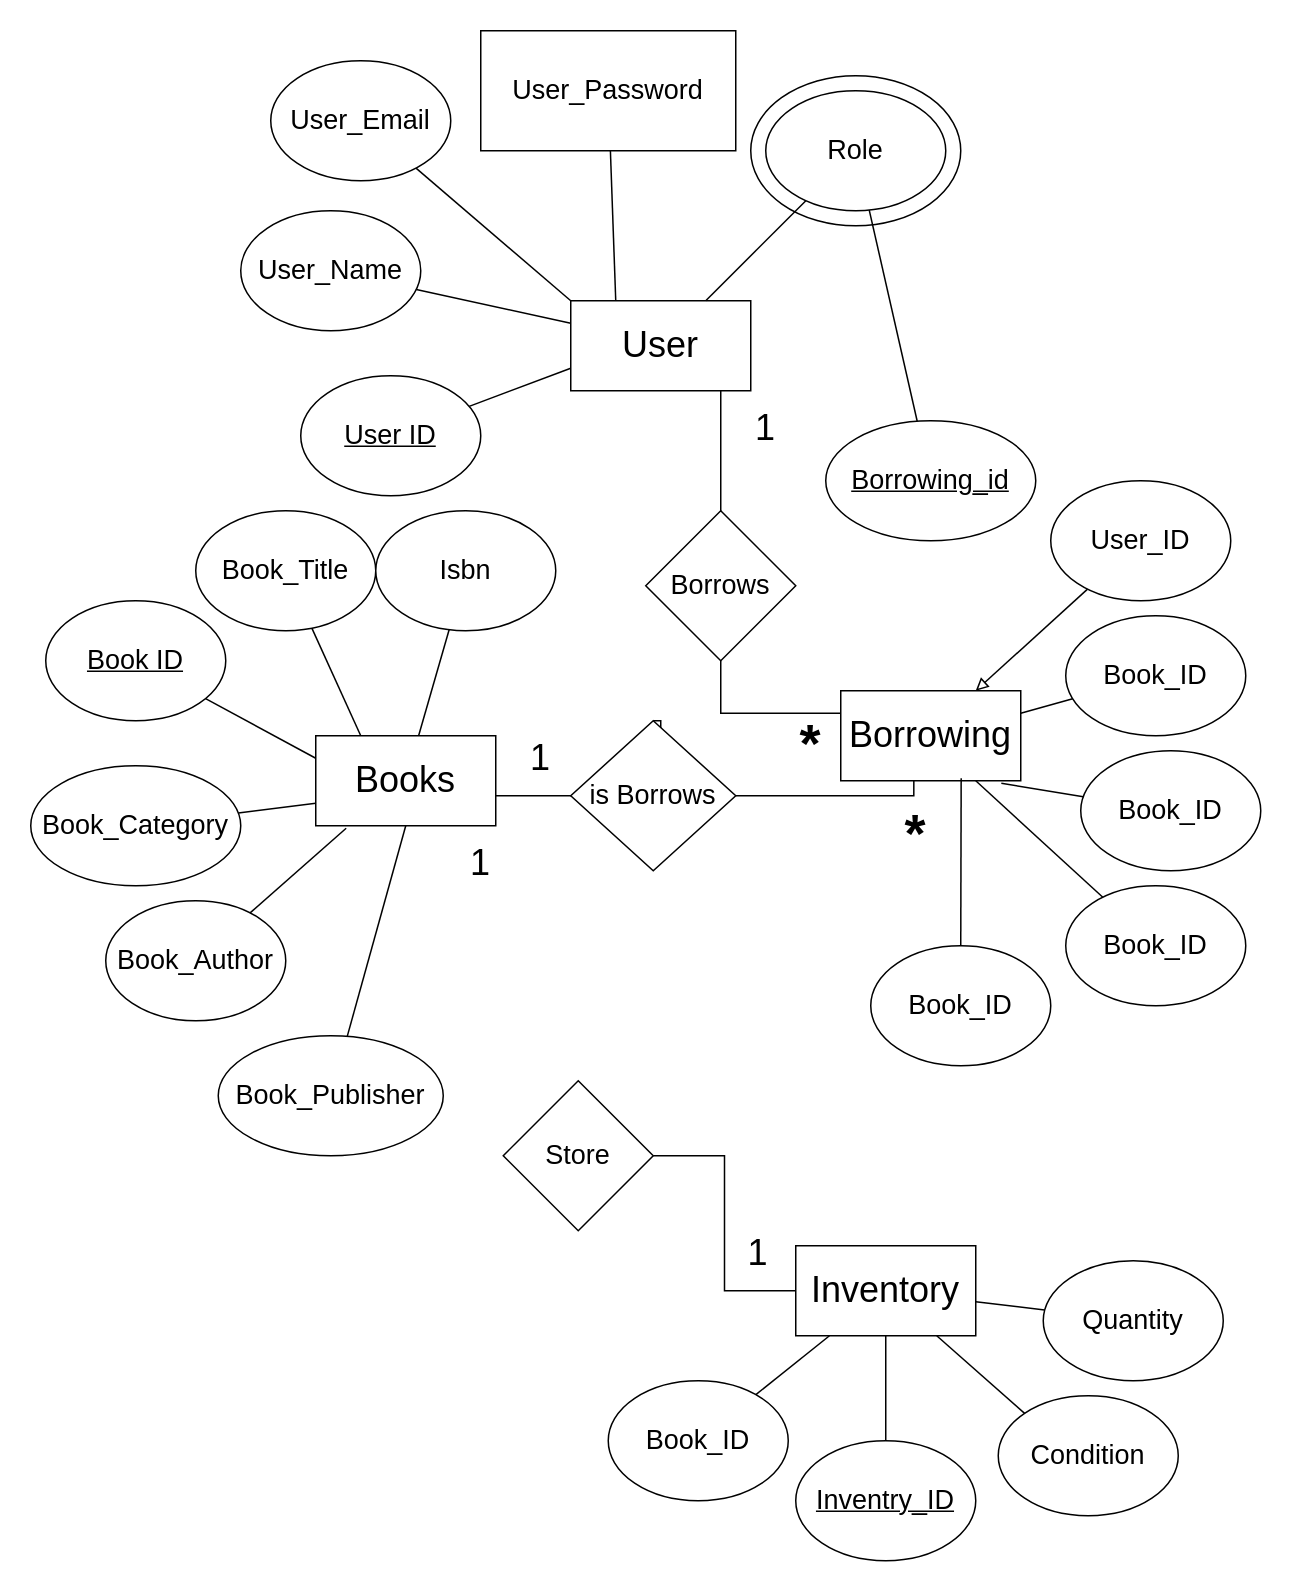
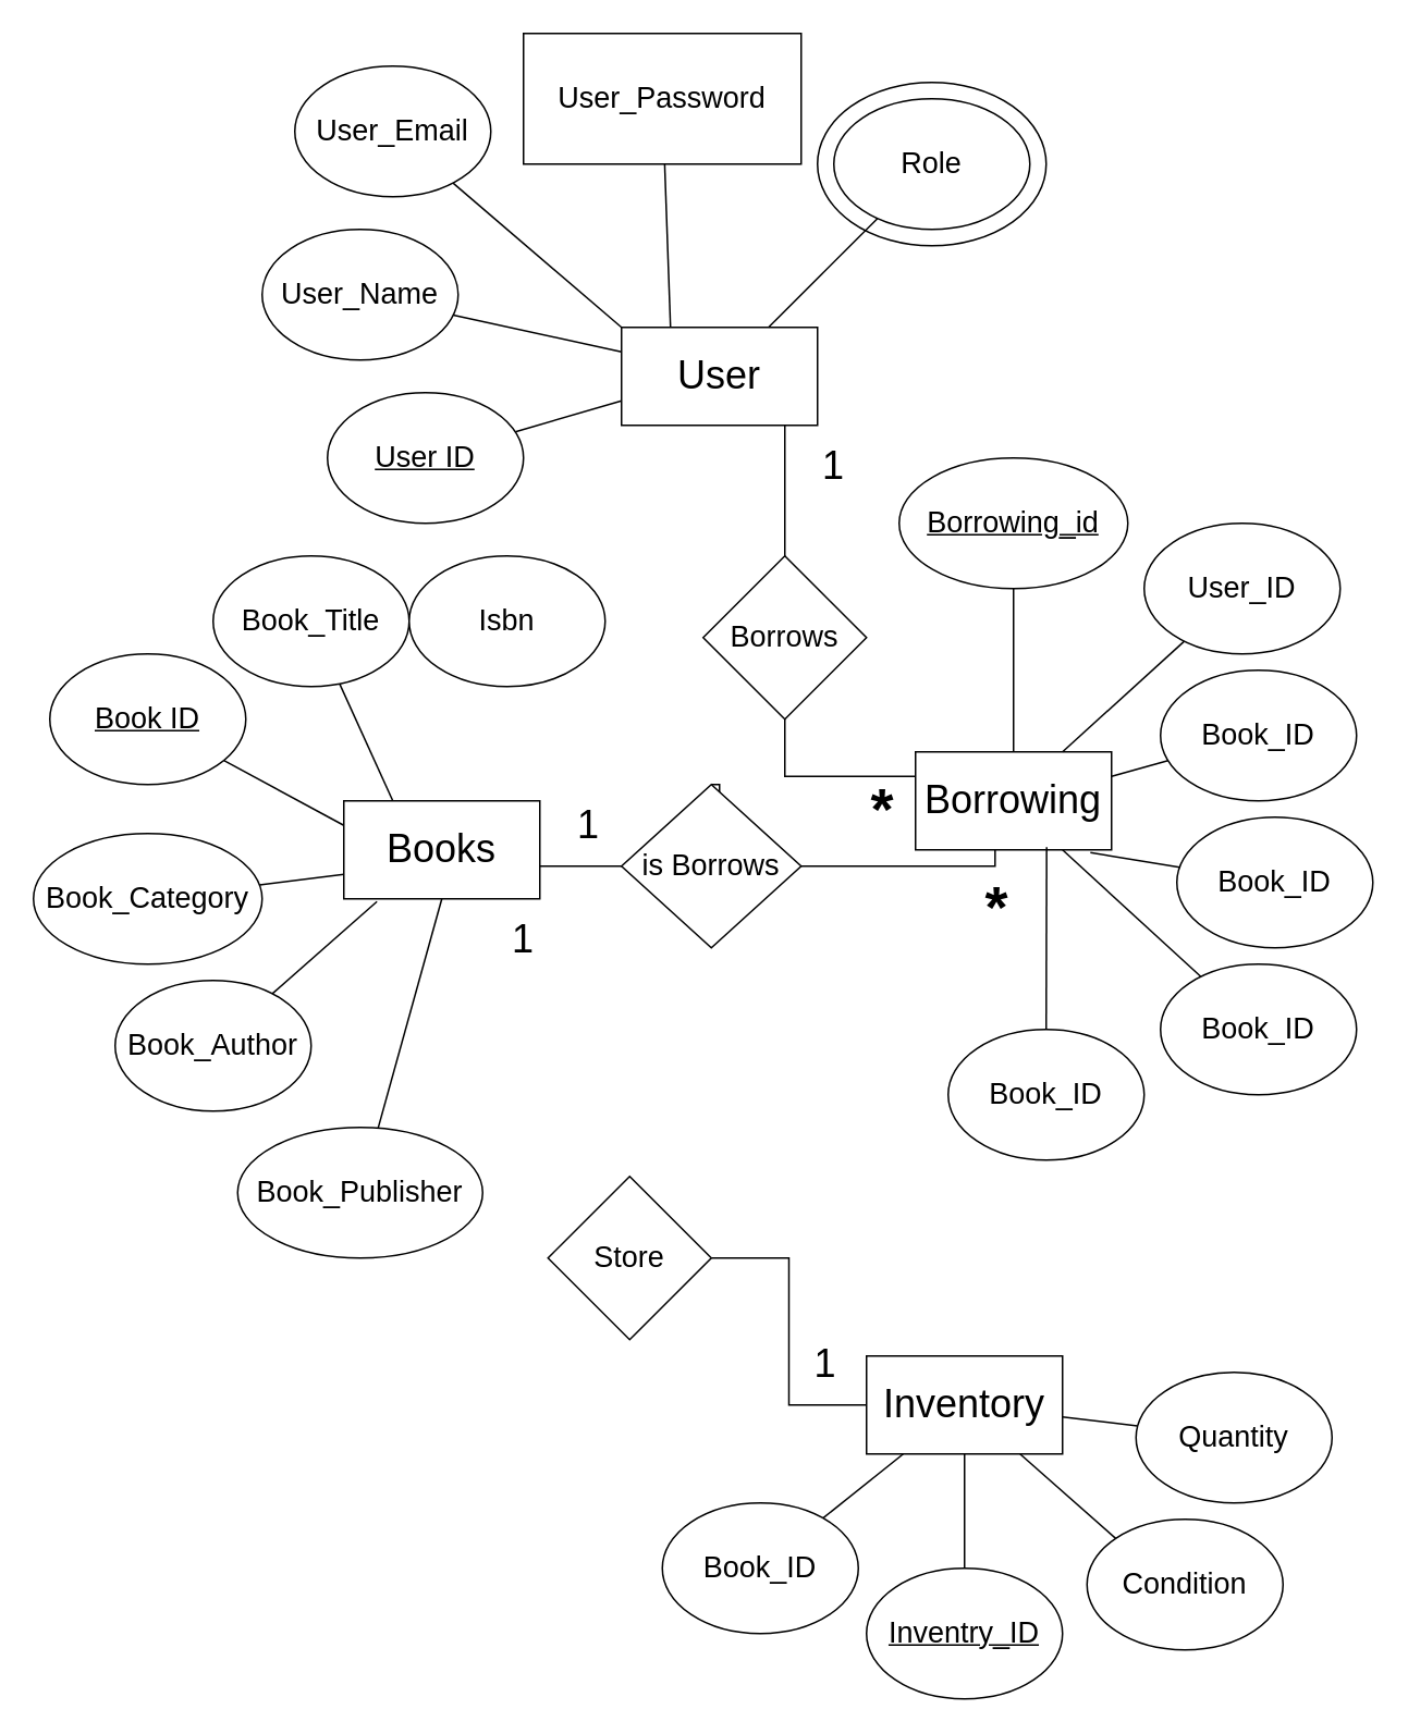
  <mxCell id="0" />
  <mxCell id="1" parent="0" />
  <mxCell id="2" value="" style="ellipse;whiteSpace=wrap;html=1;" vertex="1" parent="1"><mxGeometry x="500" y="50" width="140" height="100" as="geometry" /></mxCell>
  <mxCell id="3" style="edgeStyle=orthogonalEdgeStyle;rounded=0;orthogonalLoop=1;jettySize=auto;html=1;entryX=0.5;entryY=0;entryDx=0;entryDy=0;endArrow=none;endFill=0;" edge="1" parent="1" source="4" target="58"><mxGeometry relative="1" as="geometry"><Array as="points"><mxPoint x="480" y="370" /><mxPoint x="480" y="370" /></Array></mxGeometry></mxCell>
  <mxCell id="4" value="&lt;font style=&quot;font-size: 24px;&quot;&gt;User&lt;/font&gt;" style="rounded=0;whiteSpace=wrap;html=1;" vertex="1" parent="1"><mxGeometry x="380" y="200" width="120" height="60" as="geometry" /></mxCell>
  <mxCell id="5" style="edgeStyle=orthogonalEdgeStyle;rounded=0;orthogonalLoop=1;jettySize=auto;html=1;endArrow=none;endFill=0;entryX=0.5;entryY=0;entryDx=0;entryDy=0;" edge="1" parent="1" source="6" target="61"><mxGeometry relative="1" as="geometry"><Array as="points"><mxPoint x="440" y="530" /></Array></mxGeometry></mxCell>
  <mxCell id="6" value="&lt;span style=&quot;font-size: 24px;&quot;&gt;Books&lt;/span&gt;" style="rounded=0;whiteSpace=wrap;html=1;" vertex="1" parent="1"><mxGeometry x="210" y="490" width="120" height="60" as="geometry" /></mxCell>
  <mxCell id="7" value="&lt;span style=&quot;font-size: 24px;&quot;&gt;Borrowing&lt;/span&gt;" style="rounded=0;whiteSpace=wrap;html=1;" vertex="1" parent="1"><mxGeometry x="560" y="460" width="120" height="60" as="geometry" /></mxCell>
  <mxCell id="8" style="rounded=0;orthogonalLoop=1;jettySize=auto;html=1;endArrow=none;endFill=0;" edge="1" parent="1" source="12" target="30"><mxGeometry relative="1" as="geometry" /></mxCell>
  <mxCell id="9" style="rounded=0;orthogonalLoop=1;jettySize=auto;html=1;endArrow=none;endFill=0;" edge="1" parent="1" source="12" target="31"><mxGeometry relative="1" as="geometry" /></mxCell>
  <mxCell id="10" style="rounded=0;orthogonalLoop=1;jettySize=auto;html=1;entryX=0;entryY=0;entryDx=0;entryDy=0;endArrow=none;endFill=0;" edge="1" parent="1" source="12" target="44"><mxGeometry relative="1" as="geometry" /></mxCell>
  <mxCell id="11" style="rounded=0;orthogonalLoop=1;jettySize=auto;html=1;endArrow=none;endFill=0;" edge="1" parent="1" source="12" target="43"><mxGeometry relative="1" as="geometry" /></mxCell>
  <mxCell id="12" value="&lt;span style=&quot;font-size: 24px;&quot;&gt;Inventory&lt;/span&gt;" style="rounded=0;whiteSpace=wrap;html=1;" vertex="1" parent="1"><mxGeometry x="530" y="830" width="120" height="60" as="geometry" /></mxCell>
  <mxCell id="13" style="rounded=0;orthogonalLoop=1;jettySize=auto;html=1;entryX=0;entryY=0.25;entryDx=0;entryDy=0;endArrow=none;endFill=0;" edge="1" parent="1" source="14" target="4"><mxGeometry relative="1" as="geometry" /></mxCell>
  <mxCell id="14" value="&lt;font style=&quot;font-size: 18px;&quot;&gt;User_Name&lt;/font&gt;" style="ellipse;whiteSpace=wrap;html=1;" vertex="1" parent="1"><mxGeometry x="160" y="140" width="120" height="80" as="geometry" /></mxCell>
  <mxCell id="15" style="rounded=0;orthogonalLoop=1;jettySize=auto;html=1;entryX=0.75;entryY=0;entryDx=0;entryDy=0;endArrow=none;endFill=0;" edge="1" parent="1" source="16" target="4"><mxGeometry relative="1" as="geometry" /></mxCell>
  <mxCell id="16" value="&lt;font style=&quot;font-size: 18px;&quot;&gt;Role&lt;/font&gt;" style="ellipse;whiteSpace=wrap;html=1;" vertex="1" parent="1"><mxGeometry x="510" y="60" width="120" height="80" as="geometry" /></mxCell>
- <mxCell id="17" style="rounded=0;orthogonalLoop=1;jettySize=auto;html=1;startArrow=none;startFill=0;endArrow=none;endFill=0;" edge="1" parent="1" source="18" target="16"><mxGeometry relative="1" as="geometry" /></mxCell>
+ <mxCell id="17" style="rounded=0;orthogonalLoop=1;jettySize=auto;html=1;entryX=0.5;entryY=0;entryDx=0;entryDy=0;startArrow=none;startFill=0;endArrow=none;endFill=0;" edge="1" parent="1" source="18" target="7"><mxGeometry relative="1" as="geometry" /></mxCell>
  <mxCell id="18" value="&lt;font style=&quot;font-size: 18px;&quot;&gt;&lt;u&gt;Borrowing_id&lt;/u&gt;&lt;/font&gt;" style="ellipse;whiteSpace=wrap;html=1;" vertex="1" parent="1"><mxGeometry x="550" y="280" width="140" height="80" as="geometry" /></mxCell>
- <mxCell id="19" style="rounded=0;orthogonalLoop=1;jettySize=auto;html=1;entryX=0.75;entryY=0;entryDx=0;entryDy=0;startArrow=none;startFill=0;endArrow=block;endFill=0;" edge="1" parent="1" source="20" target="7"><mxGeometry relative="1" as="geometry" /></mxCell>
+ <mxCell id="19" style="rounded=0;orthogonalLoop=1;jettySize=auto;html=1;entryX=0.75;entryY=0;entryDx=0;entryDy=0;startArrow=none;startFill=0;endArrow=none;endFill=0;" edge="1" parent="1" source="20" target="7"><mxGeometry relative="1" as="geometry" /></mxCell>
  <mxCell id="20" value="&lt;font style=&quot;font-size: 18px;&quot;&gt;User_ID&lt;/font&gt;" style="ellipse;whiteSpace=wrap;html=1;" vertex="1" parent="1"><mxGeometry x="700" y="320" width="120" height="80" as="geometry" /></mxCell>
  <mxCell id="21" style="rounded=0;orthogonalLoop=1;jettySize=auto;html=1;entryX=1;entryY=0.25;entryDx=0;entryDy=0;startArrow=none;startFill=0;endArrow=none;endFill=0;" edge="1" parent="1" source="22" target="7"><mxGeometry relative="1" as="geometry" /></mxCell>
  <mxCell id="22" value="&lt;font style=&quot;font-size: 18px;&quot;&gt;Book_ID&lt;/font&gt;" style="ellipse;whiteSpace=wrap;html=1;" vertex="1" parent="1"><mxGeometry x="710" y="410" width="120" height="80" as="geometry" /></mxCell>
  <mxCell id="23" style="rounded=0;orthogonalLoop=1;jettySize=auto;html=1;entryX=0;entryY=0.25;entryDx=0;entryDy=0;strokeColor=default;endArrow=none;endFill=0;" edge="1" parent="1" source="24" target="6"><mxGeometry relative="1" as="geometry" /></mxCell>
  <mxCell id="24" value="&lt;font style=&quot;font-size: 18px;&quot;&gt;&lt;u&gt;Book ID&lt;/u&gt;&lt;/font&gt;" style="ellipse;whiteSpace=wrap;html=1;" vertex="1" parent="1"><mxGeometry x="30" y="400" width="120" height="80" as="geometry" /></mxCell>
  <mxCell id="25" style="rounded=0;orthogonalLoop=1;jettySize=auto;html=1;entryX=0;entryY=0.75;entryDx=0;entryDy=0;endArrow=none;endFill=0;" edge="1" parent="1" source="26" target="6"><mxGeometry relative="1" as="geometry" /></mxCell>
  <mxCell id="26" value="&lt;font style=&quot;font-size: 18px;&quot;&gt;Book_Category&lt;/font&gt;" style="ellipse;whiteSpace=wrap;html=1;" vertex="1" parent="1"><mxGeometry x="20" y="510" width="140" height="80" as="geometry" /></mxCell>
  <mxCell id="27" style="rounded=0;orthogonalLoop=1;jettySize=auto;html=1;endArrow=none;endFill=0;" edge="1" parent="1" source="28"><mxGeometry relative="1" as="geometry"><mxPoint x="270" y="550" as="targetPoint" /></mxGeometry></mxCell>
  <mxCell id="28" value="&lt;font style=&quot;font-size: 18px;&quot;&gt;Book_Publisher&lt;/font&gt;" style="ellipse;whiteSpace=wrap;html=1;" vertex="1" parent="1"><mxGeometry x="145" y="690" width="150" height="80" as="geometry" /></mxCell>
  <mxCell id="29" value="&lt;span style=&quot;font-size: 18px;&quot;&gt;Book_Author&lt;/span&gt;" style="ellipse;whiteSpace=wrap;html=1;" vertex="1" parent="1"><mxGeometry x="70" y="600" width="120" height="80" as="geometry" /></mxCell>
  <mxCell id="30" value="&lt;font style=&quot;font-size: 18px;&quot;&gt;Book_ID&lt;/font&gt;" style="ellipse;whiteSpace=wrap;html=1;" vertex="1" parent="1"><mxGeometry x="405" y="920" width="120" height="80" as="geometry" /></mxCell>
  <mxCell id="31" value="&lt;font style=&quot;font-size: 18px;&quot;&gt;&lt;u&gt;Inventry_ID&lt;/u&gt;&lt;/font&gt;" style="ellipse;whiteSpace=wrap;html=1;" vertex="1" parent="1"><mxGeometry x="530" y="960" width="120" height="80" as="geometry" /></mxCell>
  <mxCell id="32" style="rounded=0;orthogonalLoop=1;jettySize=auto;html=1;entryX=0.169;entryY=1.028;entryDx=0;entryDy=0;entryPerimeter=0;endArrow=none;endFill=0;" edge="1" parent="1" source="29" target="6"><mxGeometry relative="1" as="geometry" /></mxCell>
  <mxCell id="33" style="rounded=0;orthogonalLoop=1;jettySize=auto;html=1;entryX=0;entryY=0.75;entryDx=0;entryDy=0;endArrow=none;endFill=0;" edge="1" parent="1" source="34" target="4"><mxGeometry relative="1" as="geometry" /></mxCell>
- <mxCell id="34" value="&lt;font style=&quot;font-size: 18px;&quot;&gt;&lt;u&gt;User ID&lt;/u&gt;&lt;/font&gt;" style="ellipse;whiteSpace=wrap;html=1;" vertex="1" parent="1"><mxGeometry x="200" y="250" width="120" height="80" as="geometry" /></mxCell>
+ <mxCell id="34" value="&lt;font style=&quot;font-size: 18px;&quot;&gt;&lt;u&gt;User ID&lt;/u&gt;&lt;/font&gt;" style="ellipse;whiteSpace=wrap;html=1;" vertex="1" parent="1"><mxGeometry x="200" y="240" width="120" height="80" as="geometry" /></mxCell>
  <mxCell id="35" style="rounded=0;orthogonalLoop=1;jettySize=auto;html=1;entryX=0;entryY=0;entryDx=0;entryDy=0;endArrow=none;endFill=0;" edge="1" parent="1" source="36" target="4"><mxGeometry relative="1" as="geometry" /></mxCell>
  <mxCell id="36" value="&lt;font style=&quot;font-size: 18px;&quot;&gt;User_Email&lt;/font&gt;" style="ellipse;whiteSpace=wrap;html=1;" vertex="1" parent="1"><mxGeometry x="180" y="40" width="120" height="80" as="geometry" /></mxCell>
  <mxCell id="37" style="rounded=0;orthogonalLoop=1;jettySize=auto;html=1;entryX=0.25;entryY=0;entryDx=0;entryDy=0;endArrow=none;endFill=0;" edge="1" parent="1" source="38" target="4"><mxGeometry relative="1" as="geometry" /></mxCell>
  <mxCell id="38" value="&lt;font style=&quot;font-size: 18px;&quot;&gt;User_Password&lt;/font&gt;" style="whiteSpace=wrap;html=1;rounded=0;" vertex="1" parent="1"><mxGeometry x="320" y="20" width="170" height="80" as="geometry" /></mxCell>
  <mxCell id="39" value="&lt;font style=&quot;font-size: 18px;&quot;&gt;Book_Title&lt;/font&gt;" style="ellipse;whiteSpace=wrap;html=1;" vertex="1" parent="1"><mxGeometry x="130" y="340" width="120" height="80" as="geometry" /></mxCell>
- <mxCell id="40" value="" style="rounded=0;orthogonalLoop=1;jettySize=auto;html=1;endArrow=none;endFill=0;" edge="1" parent="1" source="41" target="6"><mxGeometry relative="1" as="geometry" /></mxCell>
  <mxCell id="41" value="&lt;font style=&quot;font-size: 18px;&quot;&gt;Isbn&lt;/font&gt;" style="ellipse;whiteSpace=wrap;html=1;" vertex="1" parent="1"><mxGeometry x="250" y="340" width="120" height="80" as="geometry" /></mxCell>
  <mxCell id="42" style="rounded=0;orthogonalLoop=1;jettySize=auto;html=1;entryX=0.25;entryY=0;entryDx=0;entryDy=0;endArrow=none;endFill=0;" edge="1" parent="1" source="39" target="6"><mxGeometry relative="1" as="geometry" /></mxCell>
  <mxCell id="43" value="&lt;font style=&quot;font-size: 18px;&quot;&gt;Quantity&lt;/font&gt;" style="ellipse;whiteSpace=wrap;html=1;" vertex="1" parent="1"><mxGeometry x="695" y="840" width="120" height="80" as="geometry" /></mxCell>
  <mxCell id="44" value="&lt;font style=&quot;font-size: 18px;&quot;&gt;Condition&lt;/font&gt;" style="ellipse;whiteSpace=wrap;html=1;" vertex="1" parent="1"><mxGeometry x="665" y="930" width="120" height="80" as="geometry" /></mxCell>
  <mxCell id="45" value="&lt;font style=&quot;font-size: 18px;&quot;&gt;Book_ID&lt;/font&gt;" style="ellipse;whiteSpace=wrap;html=1;" vertex="1" parent="1"><mxGeometry x="720" y="500" width="120" height="80" as="geometry" /></mxCell>
  <mxCell id="46" style="rounded=0;orthogonalLoop=1;jettySize=auto;html=1;entryX=0.75;entryY=1;entryDx=0;entryDy=0;startArrow=none;startFill=0;endArrow=none;endFill=0;" edge="1" parent="1" source="47" target="7"><mxGeometry relative="1" as="geometry" /></mxCell>
  <mxCell id="47" value="&lt;font style=&quot;font-size: 18px;&quot;&gt;Book_ID&lt;/font&gt;" style="ellipse;whiteSpace=wrap;html=1;" vertex="1" parent="1"><mxGeometry x="710" y="590" width="120" height="80" as="geometry" /></mxCell>
  <mxCell id="48" value="&lt;font style=&quot;font-size: 18px;&quot;&gt;Book_ID&lt;/font&gt;" style="ellipse;whiteSpace=wrap;html=1;" vertex="1" parent="1"><mxGeometry x="580" y="630" width="120" height="80" as="geometry" /></mxCell>
  <mxCell id="49" style="rounded=0;orthogonalLoop=1;jettySize=auto;html=1;entryX=0.892;entryY=1.028;entryDx=0;entryDy=0;entryPerimeter=0;startArrow=none;startFill=0;endArrow=none;endFill=0;" edge="1" parent="1" source="45" target="7"><mxGeometry relative="1" as="geometry" /></mxCell>
  <mxCell id="50" style="rounded=0;orthogonalLoop=1;jettySize=auto;html=1;entryX=0.669;entryY=0.972;entryDx=0;entryDy=0;entryPerimeter=0;startArrow=none;startFill=0;endArrow=none;endFill=0;" edge="1" parent="1" source="48" target="7"><mxGeometry relative="1" as="geometry" /></mxCell>
  <mxCell id="51" value="&lt;font style=&quot;font-size: 24px;&quot;&gt;1&lt;/font&gt;" style="text;html=1;align=center;verticalAlign=middle;whiteSpace=wrap;rounded=0;" vertex="1" parent="1"><mxGeometry x="480" y="270" width="60" height="30" as="geometry" /></mxCell>
  <mxCell id="52" value="&lt;font style=&quot;font-size: 36px;&quot;&gt;&lt;b style=&quot;&quot;&gt;*&lt;/b&gt;&lt;/font&gt;" style="text;html=1;align=center;verticalAlign=middle;whiteSpace=wrap;rounded=0;" vertex="1" parent="1"><mxGeometry x="510" y="480" width="60" height="30" as="geometry" /></mxCell>
  <mxCell id="53" value="&lt;font style=&quot;font-size: 24px;&quot;&gt;1&lt;/font&gt;" style="text;html=1;align=center;verticalAlign=middle;whiteSpace=wrap;rounded=0;" vertex="1" parent="1"><mxGeometry x="330" y="490" width="60" height="30" as="geometry" /></mxCell>
  <mxCell id="54" value="&lt;font style=&quot;font-size: 36px;&quot;&gt;&lt;b style=&quot;&quot;&gt;*&lt;/b&gt;&lt;/font&gt;" style="text;html=1;align=center;verticalAlign=middle;whiteSpace=wrap;rounded=0;" vertex="1" parent="1"><mxGeometry x="580" y="540" width="60" height="30" as="geometry" /></mxCell>
  <mxCell id="55" value="&lt;font style=&quot;font-size: 24px;&quot;&gt;1&lt;/font&gt;" style="text;html=1;align=center;verticalAlign=middle;whiteSpace=wrap;rounded=0;" vertex="1" parent="1"><mxGeometry x="290" y="560" width="60" height="30" as="geometry" /></mxCell>
  <mxCell id="56" value="&lt;font style=&quot;font-size: 24px;&quot;&gt;1&lt;/font&gt;" style="text;html=1;align=center;verticalAlign=middle;whiteSpace=wrap;rounded=0;" vertex="1" parent="1"><mxGeometry x="475" y="820" width="60" height="30" as="geometry" /></mxCell>
  <mxCell id="57" style="edgeStyle=orthogonalEdgeStyle;rounded=0;orthogonalLoop=1;jettySize=auto;html=1;entryX=0;entryY=0.25;entryDx=0;entryDy=0;endArrow=none;endFill=0;" edge="1" parent="1" source="58" target="7"><mxGeometry relative="1" as="geometry"><Array as="points"><mxPoint x="480" y="475" /></Array></mxGeometry></mxCell>
  <mxCell id="58" value="&lt;font style=&quot;font-size: 18px;&quot;&gt;Borrows&lt;/font&gt;" style="rhombus;whiteSpace=wrap;html=1;" vertex="1" parent="1"><mxGeometry x="430" y="340" width="100" height="100" as="geometry" /></mxCell>
  <mxCell id="59" style="edgeStyle=orthogonalEdgeStyle;rounded=0;orthogonalLoop=1;jettySize=auto;html=1;entryX=0;entryY=0.5;entryDx=0;entryDy=0;endArrow=none;endFill=0;" edge="1" parent="1" source="60" target="12"><mxGeometry relative="1" as="geometry" /></mxCell>
  <mxCell id="60" value="&lt;font style=&quot;font-size: 18px;&quot;&gt;Store&lt;/font&gt;" style="rhombus;whiteSpace=wrap;html=1;" vertex="1" parent="1"><mxGeometry x="335" y="720" width="100" height="100" as="geometry" /></mxCell>
  <mxCell id="61" value="&lt;font style=&quot;font-size: 18px;&quot;&gt;is Borrows&lt;/font&gt;" style="rhombus;whiteSpace=wrap;html=1;" vertex="1" parent="1"><mxGeometry x="380" y="480" width="110" height="100" as="geometry" /></mxCell>
  <mxCell id="62" style="edgeStyle=orthogonalEdgeStyle;rounded=0;orthogonalLoop=1;jettySize=auto;html=1;entryX=0.406;entryY=1;entryDx=0;entryDy=0;entryPerimeter=0;endArrow=none;endFill=0;" edge="1" parent="1" source="61" target="7"><mxGeometry relative="1" as="geometry"><Array as="points"><mxPoint x="609" y="530" /></Array></mxGeometry></mxCell>
